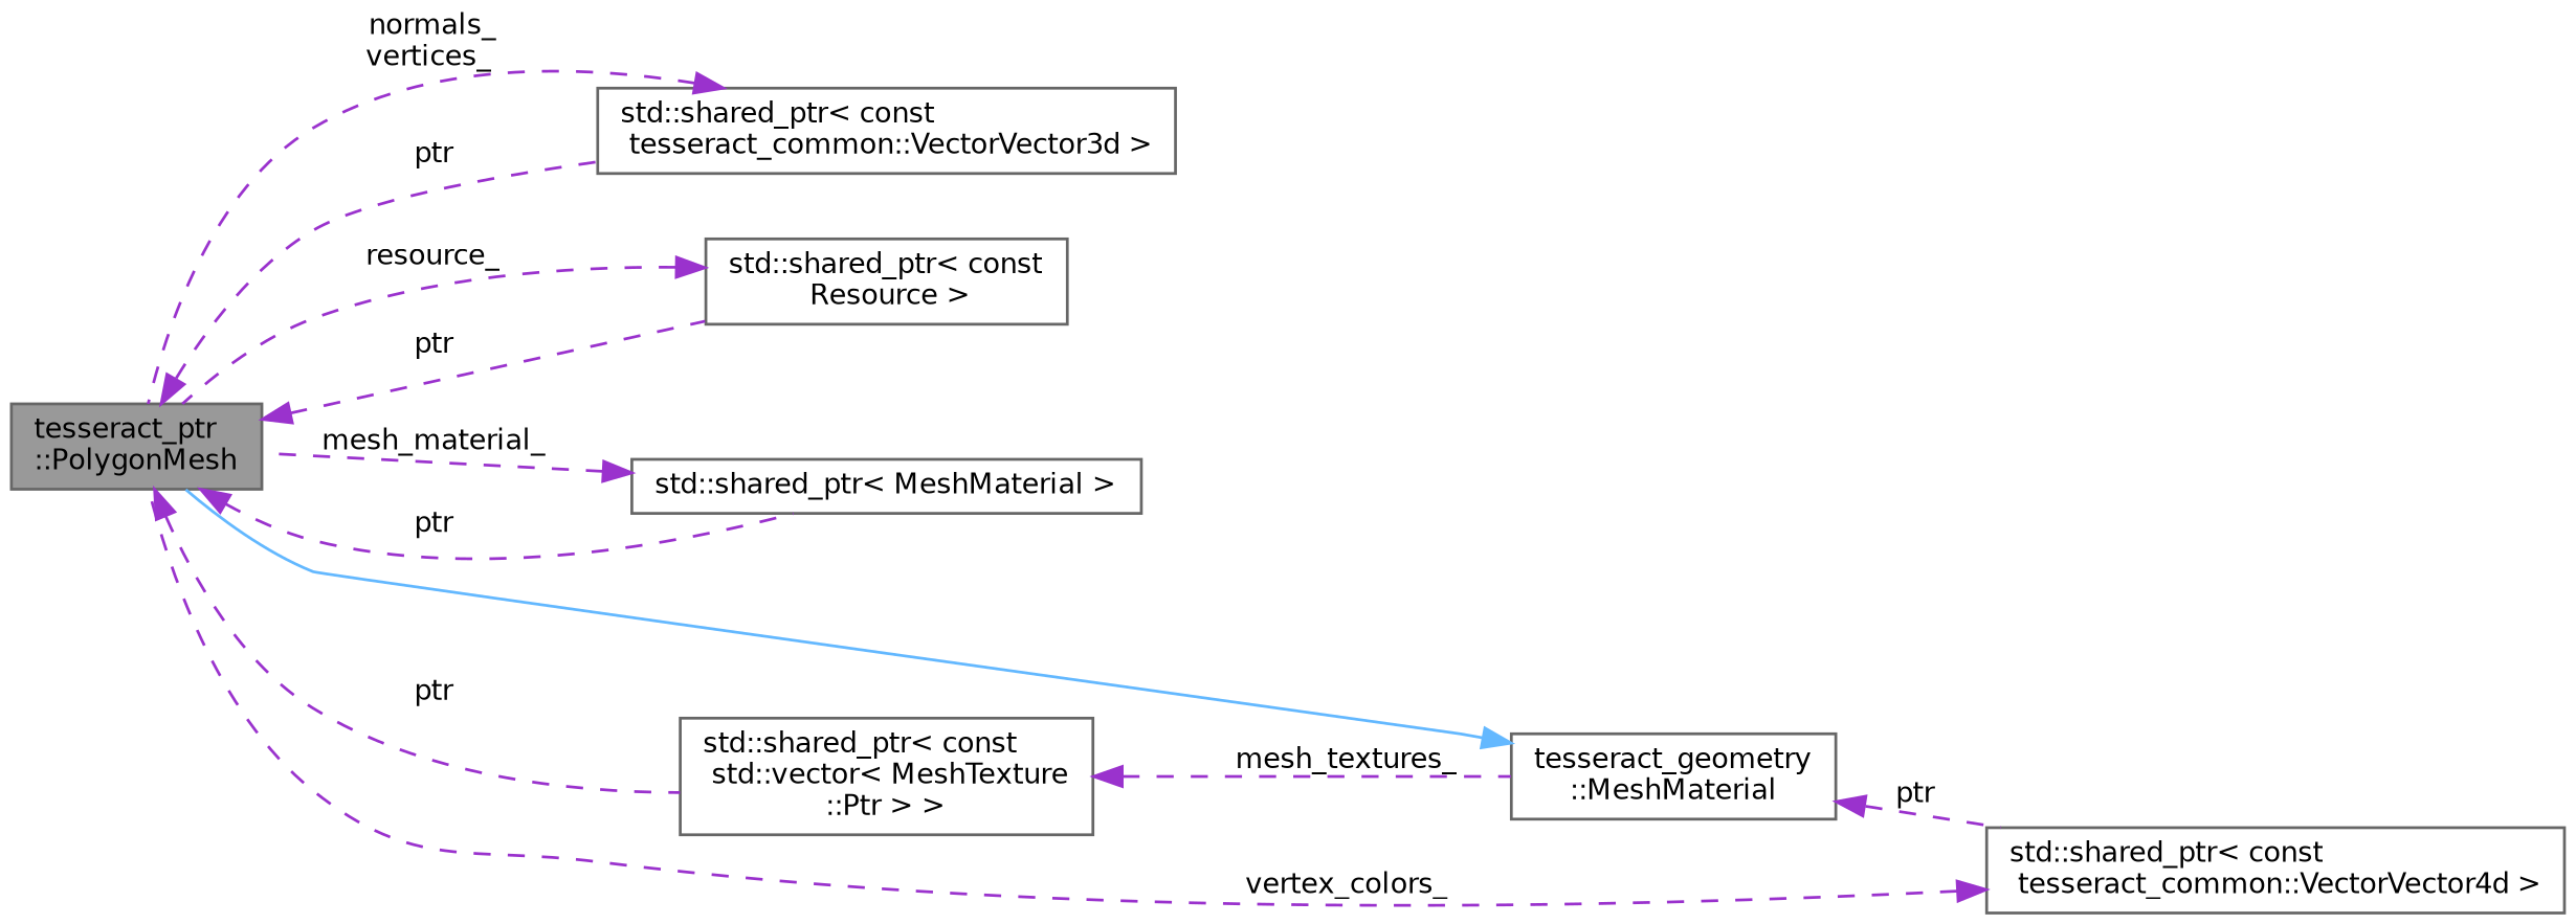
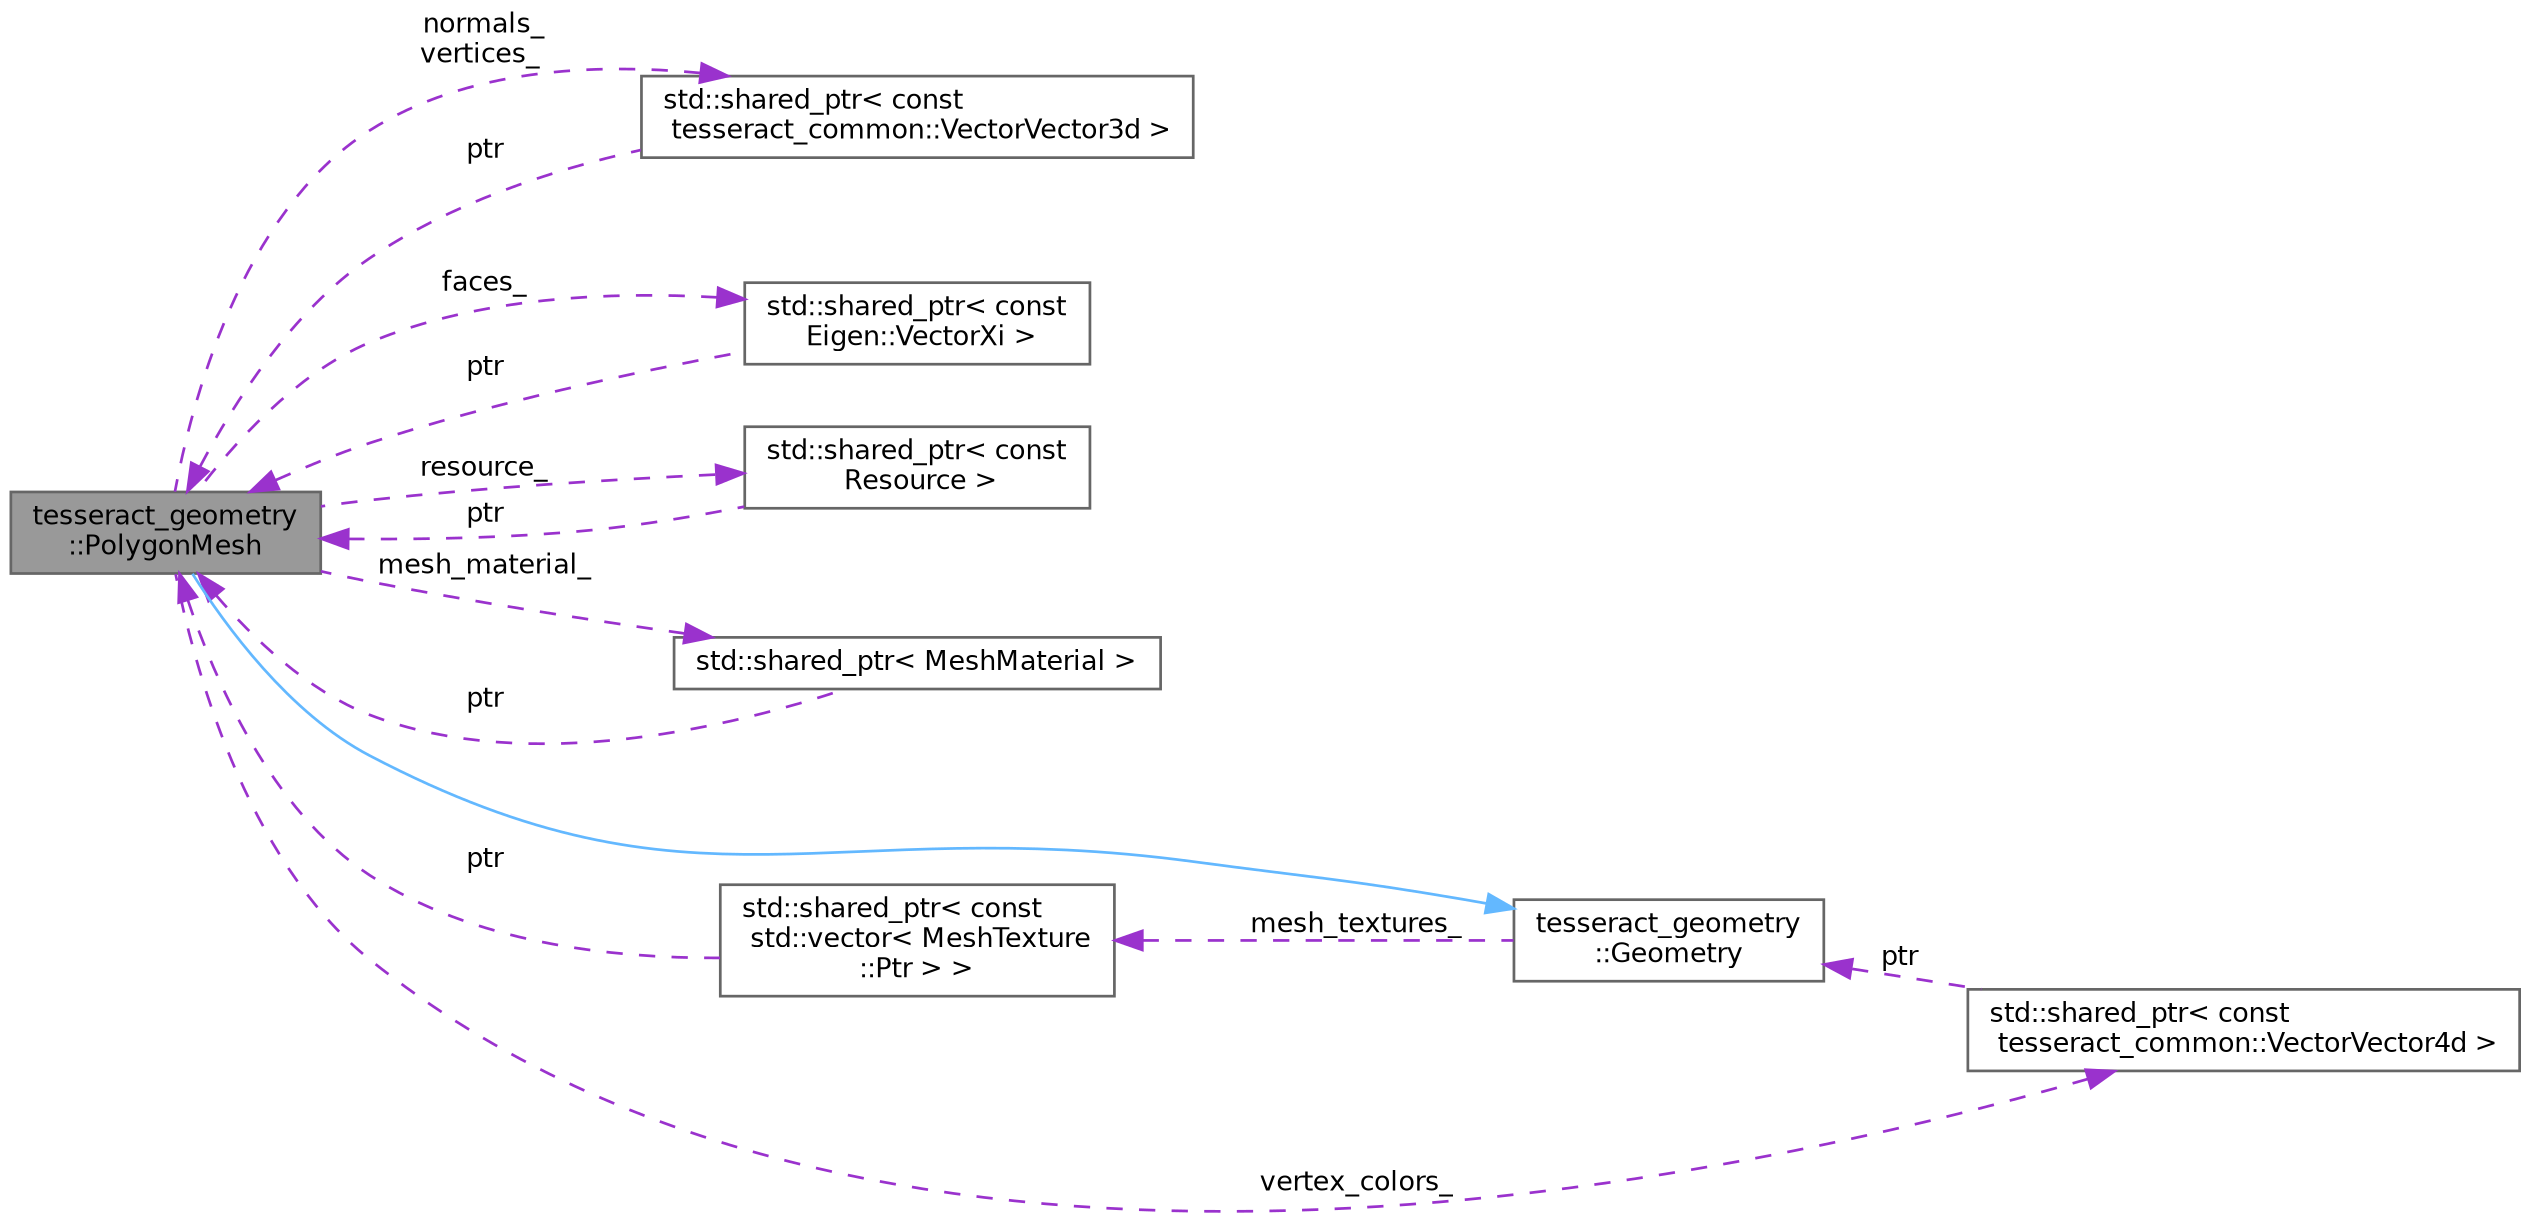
  digraph {
    rankdir=LR
    node [color=gray40 fillcolor=white fontname=Helvetica fontsize=10 shape=box style=filled]
    edge [color=darkorchid3 dir=back fontname=Helvetica fontsize=10 labelfontname=Helvetica labelfontsize=10 style=dashed]
-   n1 [fillcolor=grey60 fontcolor=black height=0.2 label="tesseract_ptr\l::PolygonMesh" width=0.4]
+   n1 [fillcolor=grey60 fontcolor=black height=0.2 label="tesseract_geometry\l::PolygonMesh" width=0.4]
    n2 [height=0.2 label="std::shared_ptr\< const\l tesseract_common::VectorVector3d \>" width=0.4]
+   n3 [height=0.2 label="std::shared_ptr\< const\l Eigen::VectorXi \>" width=0.4]
    n4 [height=0.2 label="std::shared_ptr\< const\l Resource \>" width=0.4]
    n5 [height=0.2 label="std::shared_ptr\< MeshMaterial \>" width=0.4]
    n6 [height=0.2 label="std::shared_ptr\< const\l std::vector\< MeshTexture\l::Ptr \> \>" width=0.4]
    n7 [height=0.2 label="std::shared_ptr\< const\l tesseract_common::VectorVector4d \>" width=0.4]
-   n8 [height=0.2 label="tesseract_geometry\l::MeshMaterial" width=0.4]
+   n8 [height=0.2 label="tesseract_geometry\l::Geometry" width=0.4]
    n1 -> n2 [label=" ptr"]
+   n1 -> n3 [label=" ptr"]
    n1 -> n4 [label=" ptr"]
    n1 -> n5 [label=" ptr"]
    n1 -> n6 [label=" ptr"]
    n2 -> n1 [label=" normals_\nvertices_"]
+   n3 -> n1 [label=" faces_"]
    n4 -> n1 [label=" resource_"]
    n5 -> n1 [label=" mesh_material_"]
    n6 -> n8 [label=" mesh_textures_"]
    n7 -> n1 [label=" vertex_colors_"]
    n8 -> n1 [color=steelblue1 style=solid]
    n8 -> n7 [label=" ptr"]
  }
